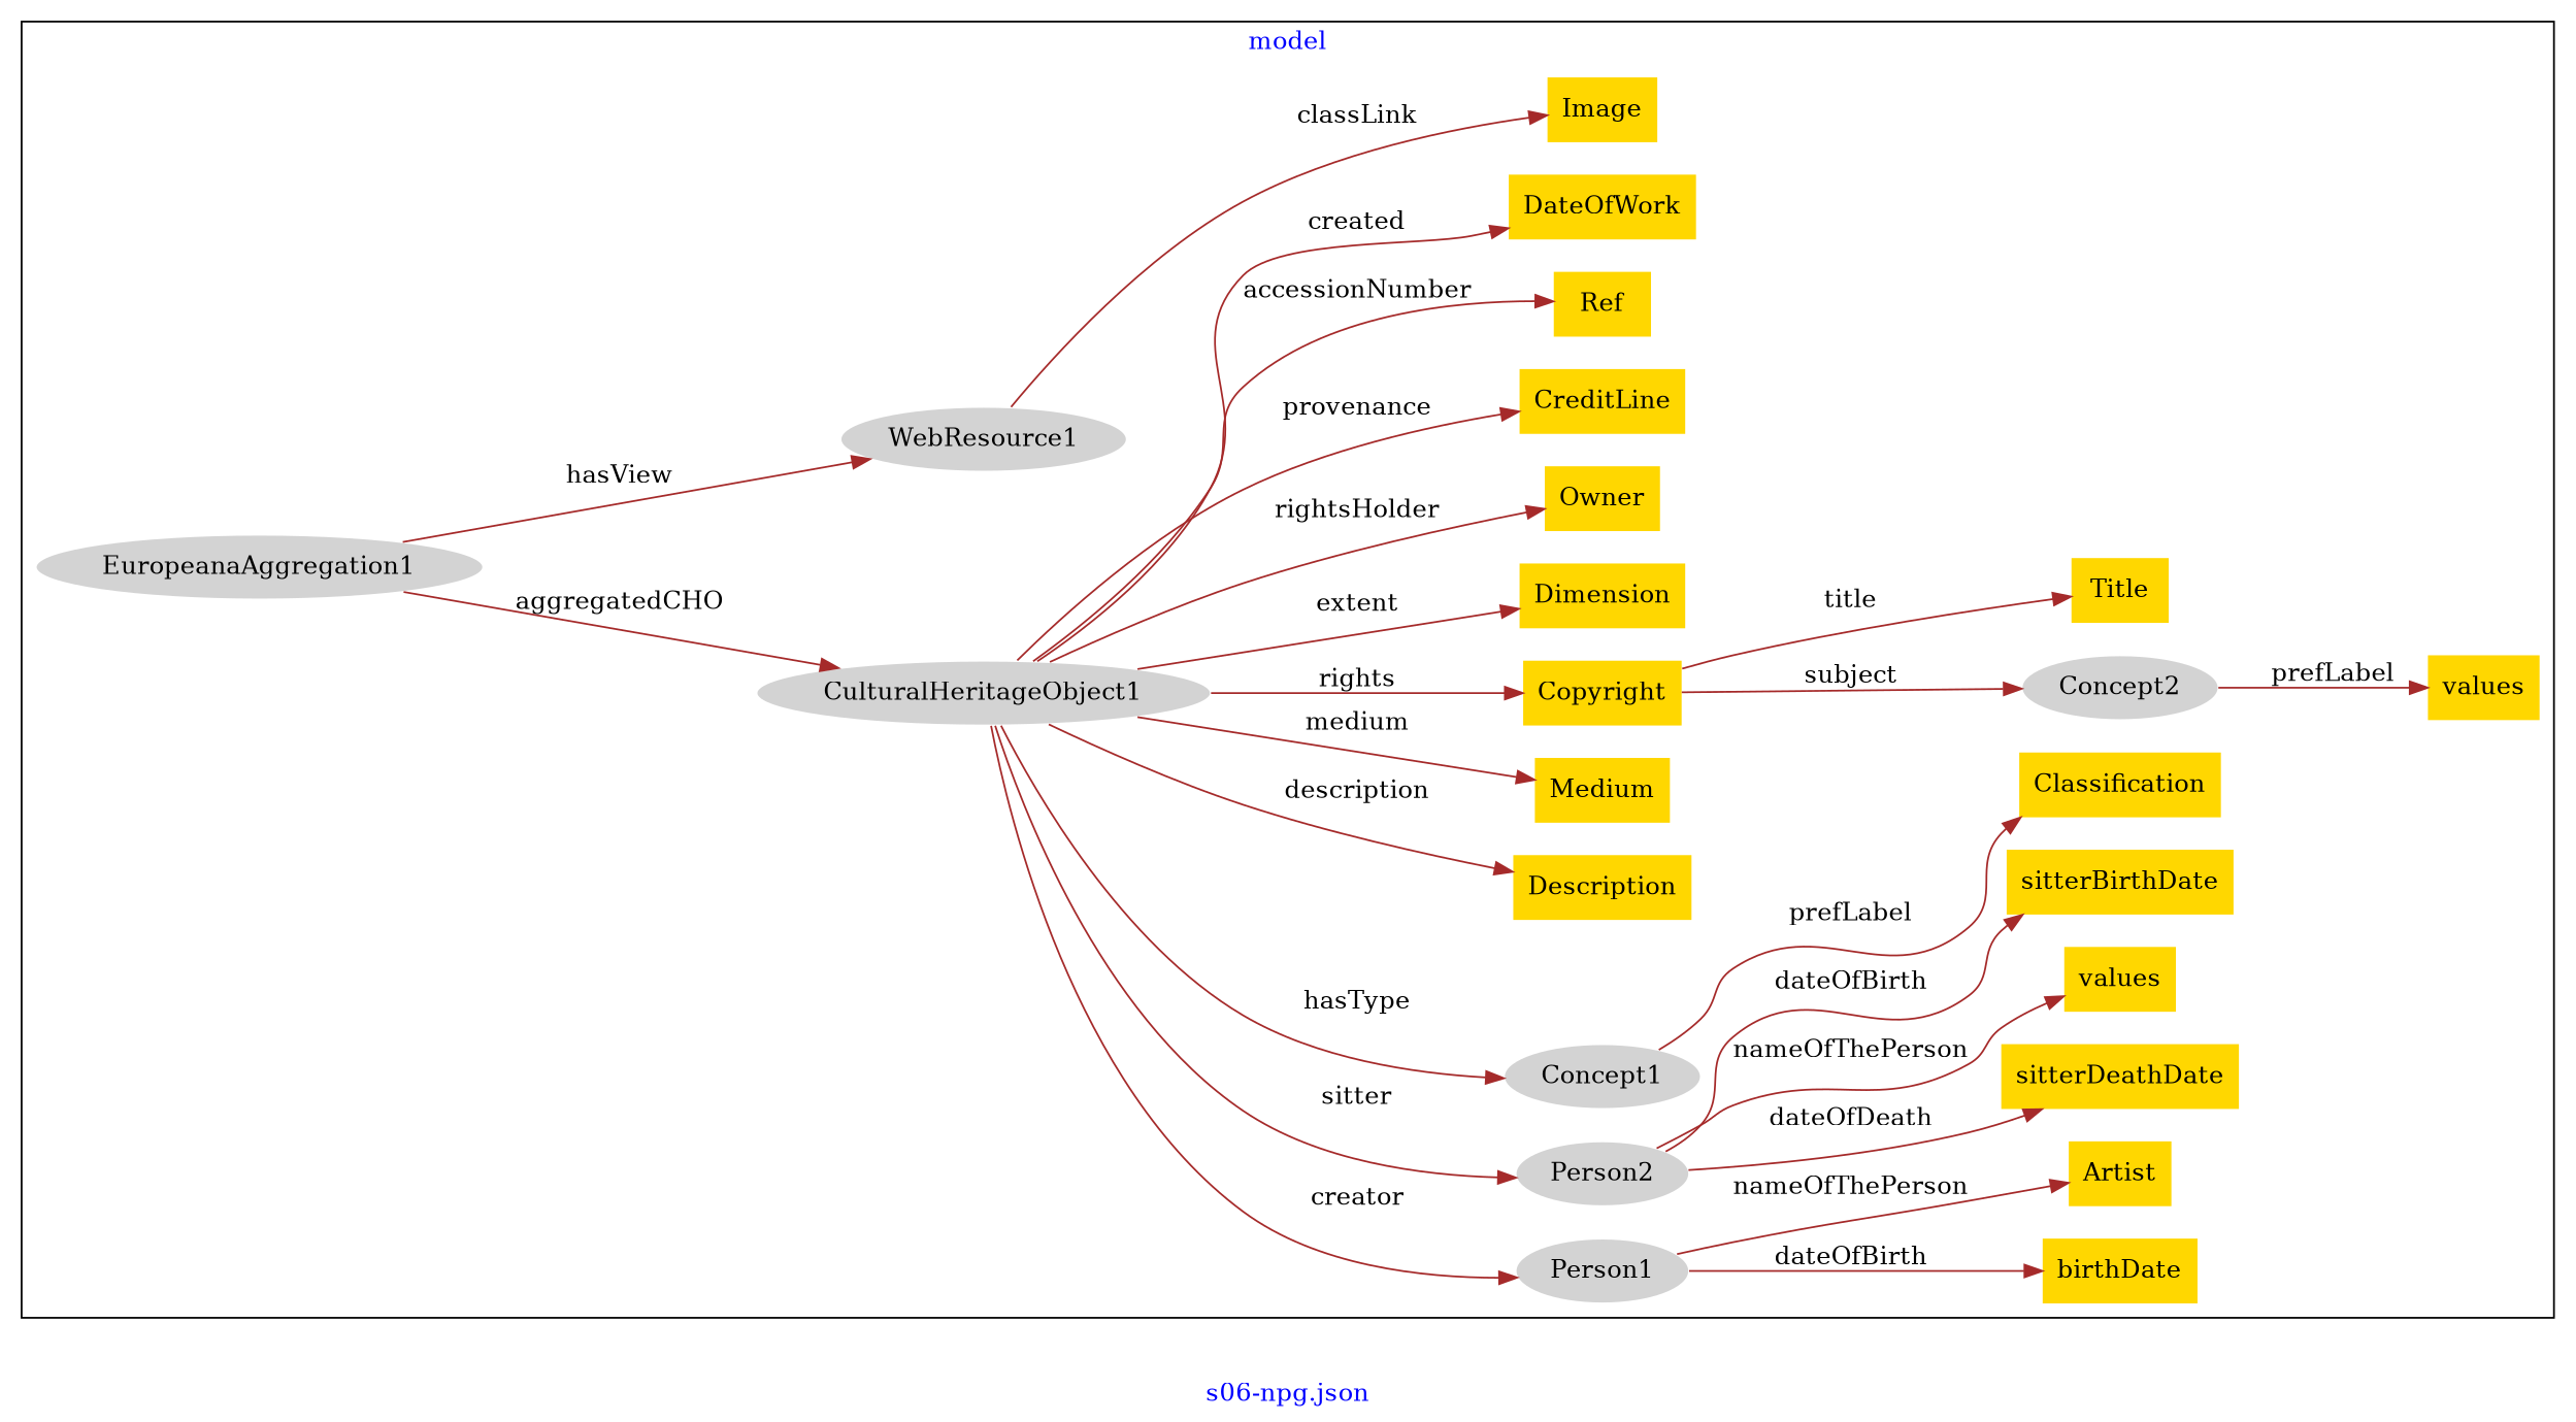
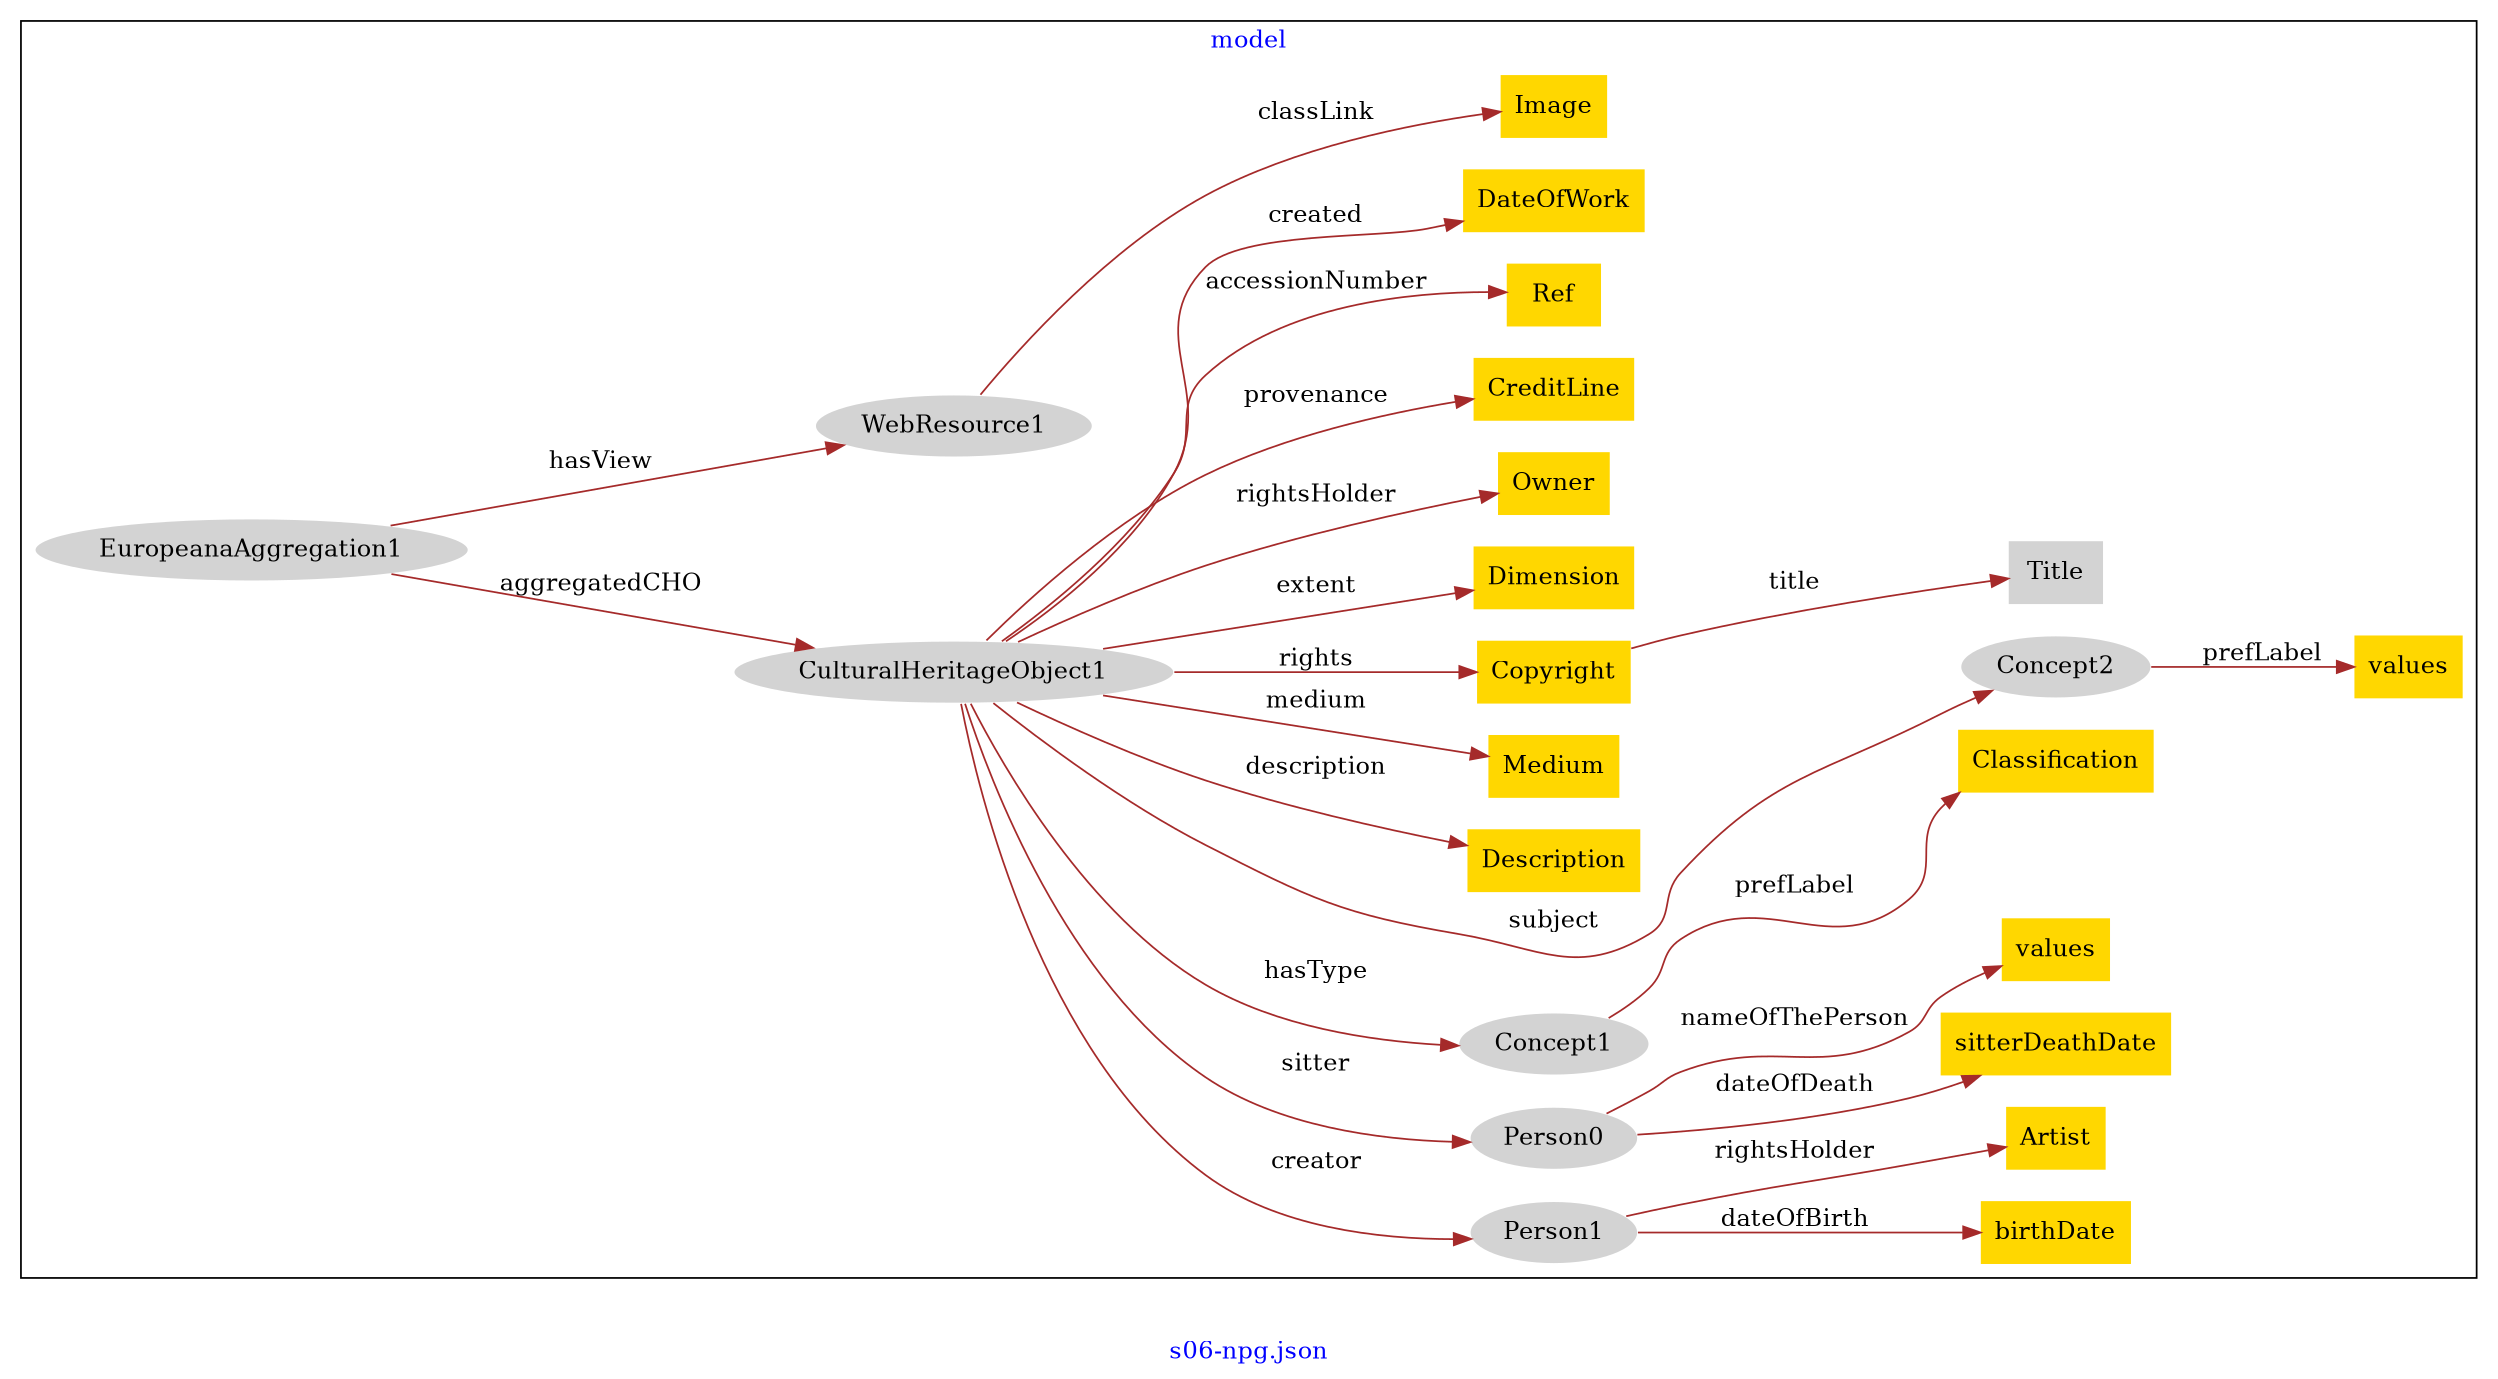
  digraph {
    fontcolor=blue
    label="s06-npg.json"
    rankdir=LR
    remincross=true
    node [fillcolor=gold style=filled shape=plaintext]
    edge [color=brown fontcolor=black]
    n1 [color=white fillcolor=lightgray label=CulturalHeritageObject1 shape=""]
    n2 [color=white fillcolor=lightgray label=Person1 shape=""]
-   n3 [color=white fillcolor=lightgray label=Person2 shape=""]
+   n3 [color=white fillcolor=lightgray label=Person0 shape=""]
    n4 [color=white fillcolor=lightgray label=Concept1 shape=""]
    n5 [color=white fillcolor=lightgray label=Concept2 shape=""]
    n6 [color=white fillcolor=lightgray label=EuropeanaAggregation1 shape=""]
    n7 [color=white fillcolor=lightgray label=WebResource1 shape=""]
-   n8 [label=Title]
+   n8 [fillcolor=lightgray label=Title]
    n9 [label=Description]
    n10 [label=Medium]
    n11 [label=Classification]
    n12 [label=values]
    n13 [label=Copyright]
    n14 [label=birthDate]
    n15 [label=sitterDeathDate]
    n16 [label=Image]
    n17 [label=Dimension]
    n18 [label=Artist]
    n19 [label=Owner]
    n20 [label=CreditLine]
    n21 [label=values]
-   n22 [label=sitterBirthDate]
    n23 [label=Ref]
    n24 [label=DateOfWork]
    subgraph cluster_1 {
      label=model
      n1
      n2
      n3
      n4
      n5
      n6
      n7
      n8
      n9
      n10
      n11
      n12
      n13
      n14
      n15
      n16
      n17
      n18
      n19
      n20
      n21
-     n22
      n23
      n24
    }
    n1 -> n2 [label=creator]
    n1 -> n3 [label=sitter]
    n1 -> n4 [label=hasType]
-   n13 -> n5 [label=subject]
+   n1 -> n5 [label=subject]
    n1 -> n9 [label=description]
    n1 -> n10 [label=medium]
    n1 -> n13 [label=rights]
    n1 -> n17 [label=extent]
    n1 -> n19 [label=rightsHolder]
    n1 -> n20 [label=provenance]
    n1 -> n23 [label=accessionNumber]
    n1 -> n24 [label=created]
    n2 -> n14 [label=dateOfBirth]
-   n2 -> n18 [label=nameOfThePerson]
+   n2 -> n18 [label=rightsHolder]
    n3 -> n15 [label=dateOfDeath]
    n3 -> n21 [label=nameOfThePerson]
-   n3 -> n22 [label=dateOfBirth]
    n4 -> n11 [label=prefLabel]
    n5 -> n12 [label=prefLabel]
    n6 -> n1 [label=aggregatedCHO]
    n6 -> n7 [label=hasView]
    n7 -> n16 [label=classLink]
    n13 -> n8 [label=title]
  }
